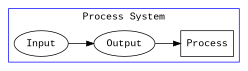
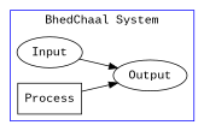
  digraph {
    fontname="Liberation Mono"
    rankdir=LR
    node [fontname="Liberation Mono" shape=oval]
    edge [fontname="Liberation Mono"]
    Input
    Process [shape=box]
    Output
    subgraph cluster_1 {
      color=blue
-     label="Process System"
+     label="BhedChaal System"
      Input
      Process
      Output
    }
    Input -> Output
-   Output -> Process
+   Process -> Output
  }
